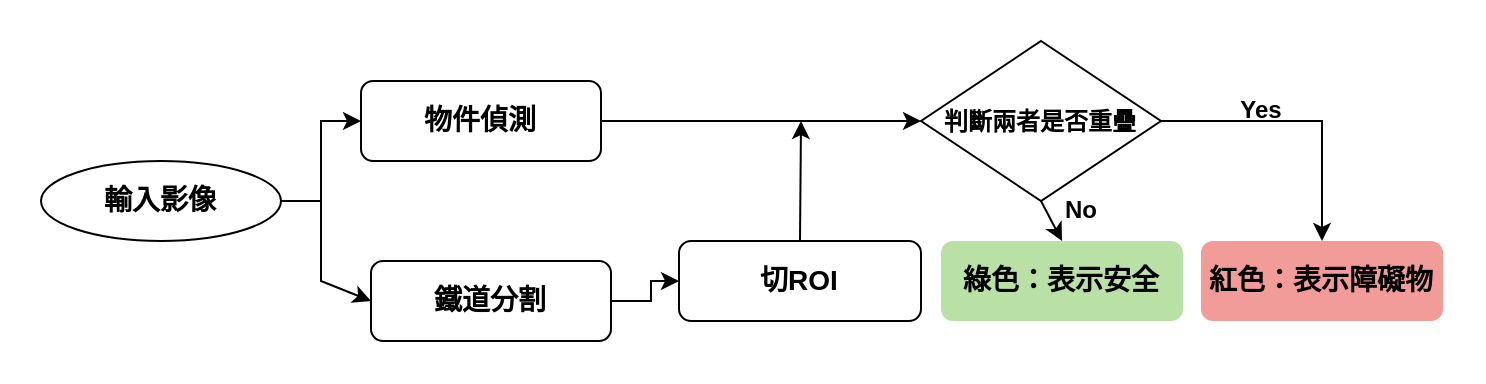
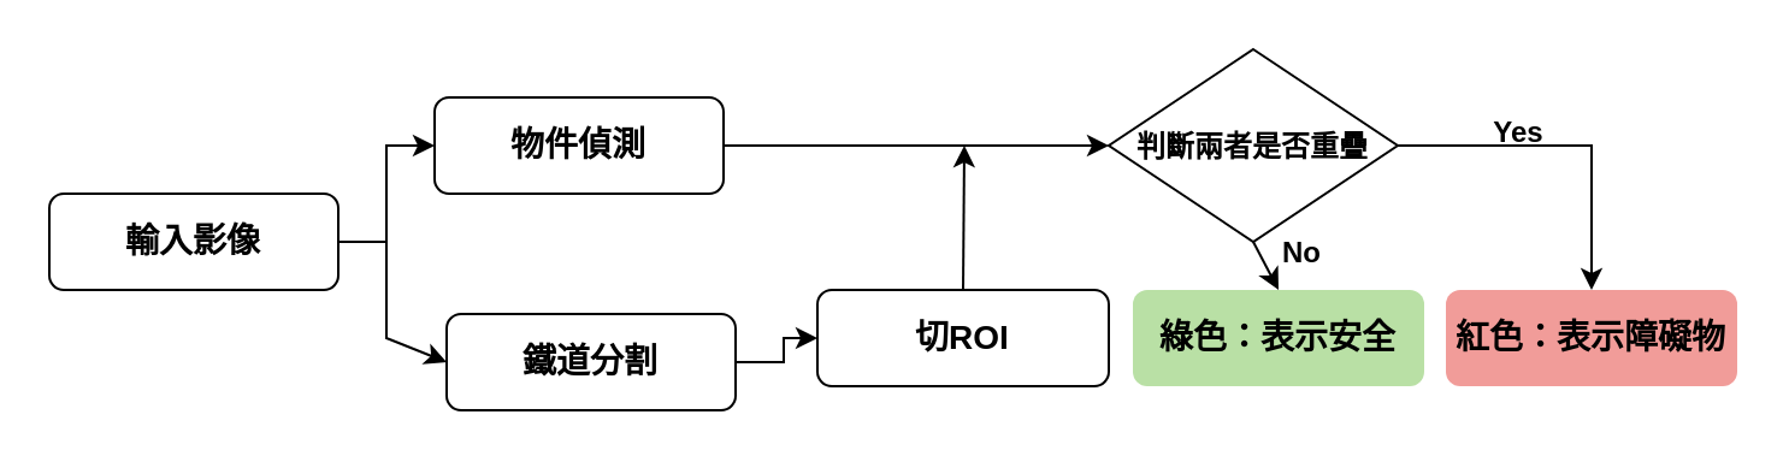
  <mxCell id="0" />
  <mxCell id="1" parent="0" />
- <mxCell id="2" value="&lt;b&gt;&lt;font style=&quot;font-size: 14px;&quot;&gt;輸入影像&lt;/font&gt;&lt;/b&gt;" style="ellipse;whiteSpace=wrap;html=1;" vertex="1" parent="1"><mxGeometry x="20" y="80" width="120" height="40" as="geometry" /></mxCell>
+ <mxCell id="2" value="&lt;b&gt;&lt;font style=&quot;font-size: 14px;&quot;&gt;輸入影像&lt;/font&gt;&lt;/b&gt;" style="rounded=1;whiteSpace=wrap;html=1;" vertex="1" parent="1"><mxGeometry x="20" y="80" width="120" height="40" as="geometry" /></mxCell>
  <mxCell id="3" style="edgeStyle=orthogonalEdgeStyle;rounded=0;orthogonalLoop=1;jettySize=auto;html=1;exitX=1;exitY=0.5;exitDx=0;exitDy=0;fontSize=14;" edge="1" parent="1" source="4" target="8"><mxGeometry relative="1" as="geometry" /></mxCell>
  <mxCell id="4" value="&lt;b style=&quot;&quot;&gt;&lt;font style=&quot;font-size: 14px;&quot;&gt;鐵道分割&lt;/font&gt;&lt;/b&gt;" style="rounded=1;whiteSpace=wrap;html=1;" vertex="1" parent="1"><mxGeometry x="185" y="130" width="120" height="40" as="geometry" /></mxCell>
  <mxCell id="5" value="&lt;b&gt;&lt;font style=&quot;font-size: 14px;&quot;&gt;物件偵測&lt;/font&gt;&lt;/b&gt;" style="rounded=1;whiteSpace=wrap;html=1;" vertex="1" parent="1"><mxGeometry x="180" y="40" width="120" height="40" as="geometry" /></mxCell>
  <mxCell id="6" value="" style="endArrow=classic;html=1;rounded=0;fontSize=18;exitX=1;exitY=0.5;exitDx=0;exitDy=0;entryX=0;entryY=0.5;entryDx=0;entryDy=0;" edge="1" parent="1" source="2" target="4"><mxGeometry width="50" height="50" relative="1" as="geometry"><mxPoint x="370" y="140" as="sourcePoint" /><mxPoint x="420" y="90" as="targetPoint" /><Array as="points"><mxPoint x="160" y="100" /><mxPoint x="160" y="140" /></Array></mxGeometry></mxCell>
  <mxCell id="7" value="" style="endArrow=classic;html=1;rounded=0;fontSize=18;exitX=1;exitY=0.5;exitDx=0;exitDy=0;entryX=0;entryY=0.5;entryDx=0;entryDy=0;" edge="1" parent="1" source="2" target="5"><mxGeometry width="50" height="50" relative="1" as="geometry"><mxPoint x="370" y="140" as="sourcePoint" /><mxPoint x="420" y="90" as="targetPoint" /><Array as="points"><mxPoint x="160" y="100" /><mxPoint x="160" y="60" /></Array></mxGeometry></mxCell>
  <mxCell id="8" value="&lt;b style=&quot;&quot;&gt;&lt;font style=&quot;font-size: 14px;&quot;&gt;切ROI&lt;br&gt;&lt;/font&gt;&lt;/b&gt;" style="rounded=1;whiteSpace=wrap;html=1;" vertex="1" parent="1"><mxGeometry x="339" y="120" width="121" height="40" as="geometry" /></mxCell>
  <mxCell id="9" style="edgeStyle=orthogonalEdgeStyle;rounded=0;orthogonalLoop=1;jettySize=auto;html=1;exitX=1;exitY=0.5;exitDx=0;exitDy=0;fontSize=12;" edge="1" parent="1" source="10" target="13"><mxGeometry relative="1" as="geometry" /></mxCell>
  <mxCell id="10" value="&lt;b&gt;&lt;font style=&quot;font-size: 12px;&quot;&gt;判斷兩者是否重疊&lt;/font&gt;&lt;/b&gt;" style="rhombus;whiteSpace=wrap;html=1;fontSize=14;" vertex="1" parent="1"><mxGeometry x="460" y="20" width="120" height="80" as="geometry" /></mxCell>
  <mxCell id="11" value="" style="endArrow=classic;html=1;rounded=0;fontSize=12;exitX=1;exitY=0.5;exitDx=0;exitDy=0;entryX=0;entryY=0.5;entryDx=0;entryDy=0;" edge="1" parent="1" source="5" target="10"><mxGeometry width="50" height="50" relative="1" as="geometry"><mxPoint x="480" y="130" as="sourcePoint" /><mxPoint x="530" y="80" as="targetPoint" /></mxGeometry></mxCell>
  <mxCell id="12" value="" style="endArrow=classic;html=1;rounded=0;fontSize=12;exitX=0.5;exitY=0;exitDx=0;exitDy=0;" edge="1" parent="1" source="8"><mxGeometry width="50" height="50" relative="1" as="geometry"><mxPoint x="480" y="130" as="sourcePoint" /><mxPoint x="400" y="60" as="targetPoint" /></mxGeometry></mxCell>
  <mxCell id="13" value="&lt;b style=&quot;&quot;&gt;&lt;font style=&quot;font-size: 14px;&quot;&gt;紅色：表示障礙物&lt;br&gt;&lt;/font&gt;&lt;/b&gt;" style="rounded=1;whiteSpace=wrap;html=1;fillColor=#F19C99;strokeColor=none;" vertex="1" parent="1"><mxGeometry x="600" y="120" width="121" height="40" as="geometry" /></mxCell>
  <mxCell id="14" value="&lt;b style=&quot;&quot;&gt;&lt;font style=&quot;font-size: 14px;&quot;&gt;綠色：表示安全&lt;br&gt;&lt;/font&gt;&lt;/b&gt;" style="rounded=1;whiteSpace=wrap;html=1;fillColor=#B9E0A5;strokeColor=none;" vertex="1" parent="1"><mxGeometry x="470" y="120" width="121" height="40" as="geometry" /></mxCell>
  <mxCell id="15" value="&lt;b&gt;No&lt;/b&gt;" style="text;html=1;align=center;verticalAlign=middle;resizable=0;points=[];autosize=1;strokeColor=none;fillColor=none;fontSize=12;" vertex="1" parent="1"><mxGeometry x="520" y="90" width="40" height="30" as="geometry" /></mxCell>
  <mxCell id="16" value="&lt;b&gt;Yes&lt;/b&gt;" style="text;html=1;align=center;verticalAlign=middle;resizable=0;points=[];autosize=1;strokeColor=none;fillColor=none;fontSize=12;" vertex="1" parent="1"><mxGeometry x="610" y="40" width="40" height="30" as="geometry" /></mxCell>
  <mxCell id="17" value="" style="endArrow=classic;html=1;rounded=0;fontSize=12;exitX=0.5;exitY=1;exitDx=0;exitDy=0;entryX=0.5;entryY=0;entryDx=0;entryDy=0;" edge="1" parent="1" source="10" target="14"><mxGeometry width="50" height="50" relative="1" as="geometry"><mxPoint x="480" y="130" as="sourcePoint" /><mxPoint x="530" y="80" as="targetPoint" /></mxGeometry></mxCell>
